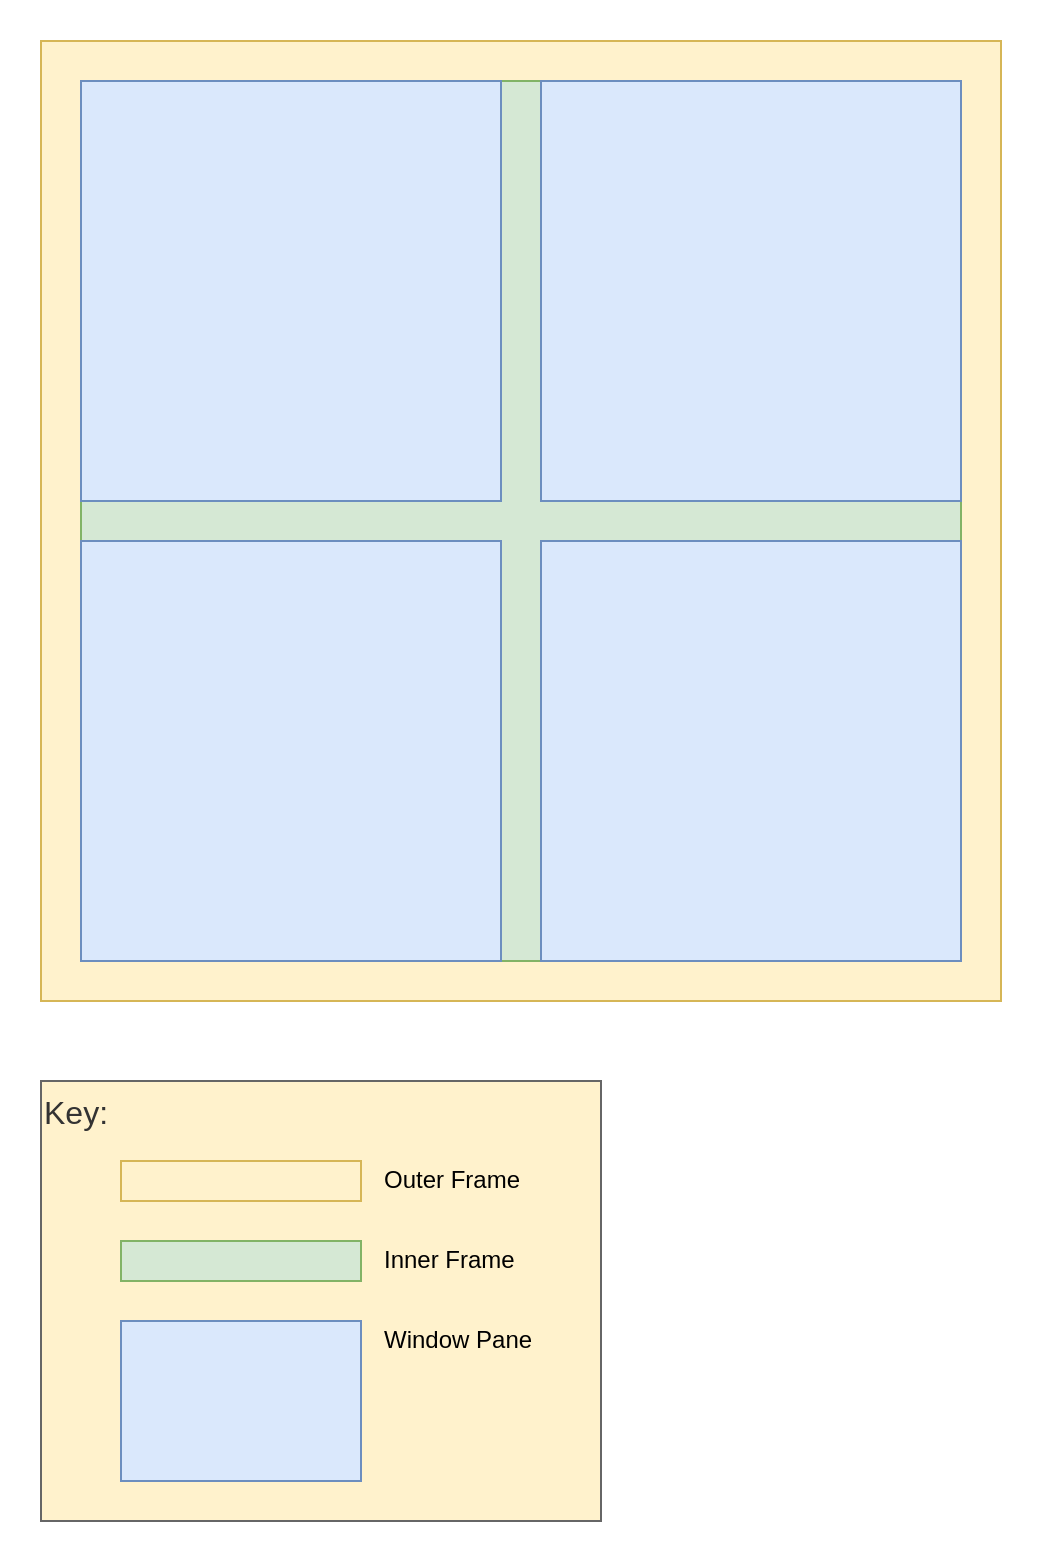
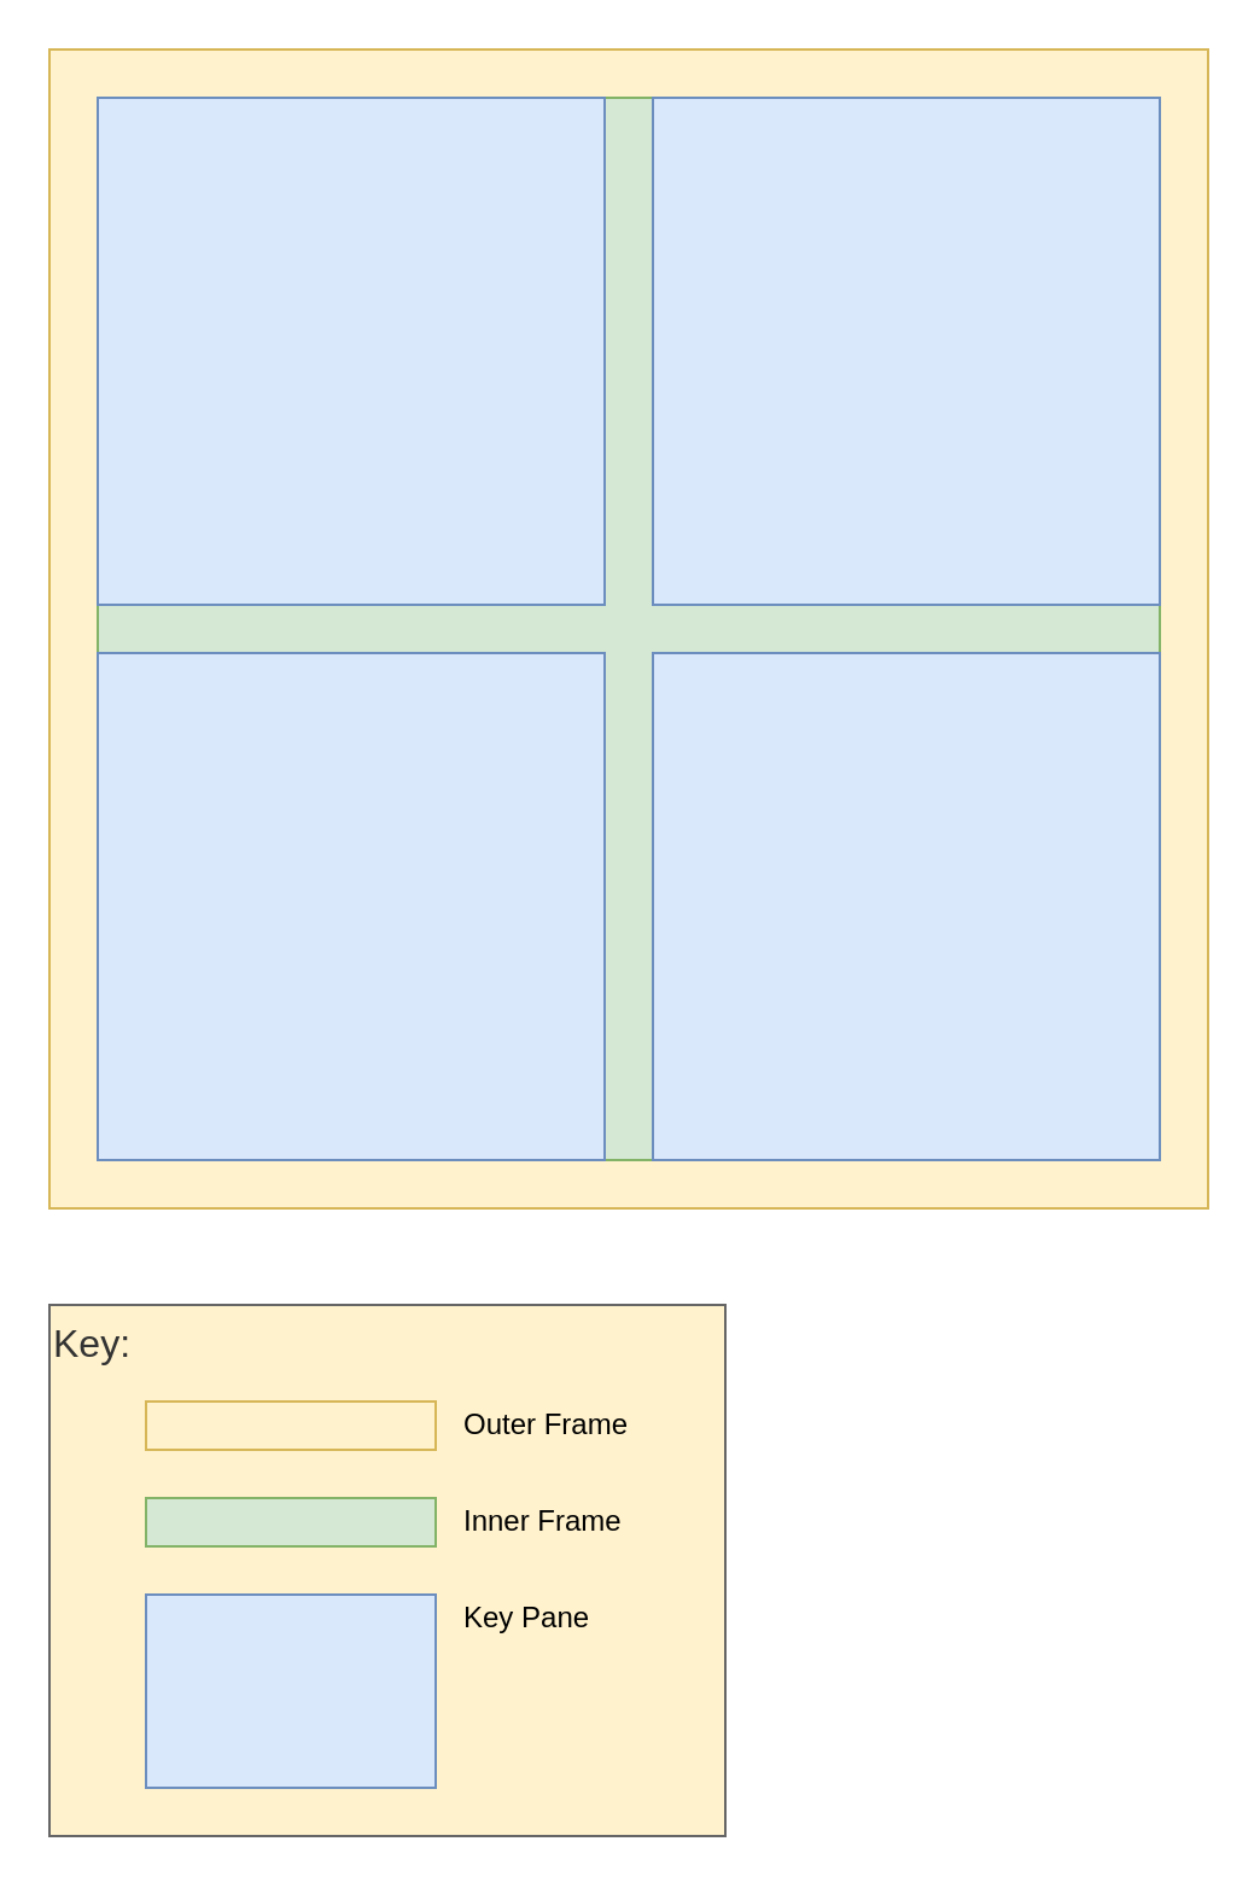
  <mxCell id="0" />
  <mxCell id="1" parent="0" />
  <mxCell id="2" value="Key:" style="rounded=0;whiteSpace=wrap;html=1;fillColor=#fff2cc;align=left;verticalAlign=top;fontSize=16;fontColor=#333333;strokeColor=#666666;" vertex="1" parent="1"><mxGeometry x="20" y="540" width="280" height="220" as="geometry" /></mxCell>
  <mxCell id="3" value="" style="rounded=0;whiteSpace=wrap;html=1;fillColor=#fff2cc;strokeColor=#d6b656;" parent="1" vertex="1"><mxGeometry x="20" y="20" width="480" height="480" as="geometry" /></mxCell>
  <mxCell id="4" value="" style="rounded=0;whiteSpace=wrap;html=1;fillColor=#d5e8d4;strokeColor=#82b366;" vertex="1" parent="1"><mxGeometry x="40" y="40" width="440" height="440" as="geometry" /></mxCell>
  <mxCell id="5" value="" style="rounded=0;whiteSpace=wrap;html=1;fillColor=#dae8fc;strokeColor=#6c8ebf;" vertex="1" parent="1"><mxGeometry x="40" y="40" width="210" height="210" as="geometry" /></mxCell>
  <mxCell id="6" value="" style="rounded=0;whiteSpace=wrap;html=1;fillColor=#dae8fc;strokeColor=#6c8ebf;" vertex="1" parent="1"><mxGeometry x="270" y="40" width="210" height="210" as="geometry" /></mxCell>
  <mxCell id="7" value="" style="rounded=0;whiteSpace=wrap;html=1;fillColor=#dae8fc;strokeColor=#6c8ebf;" vertex="1" parent="1"><mxGeometry x="270" y="270" width="210" height="210" as="geometry" /></mxCell>
  <mxCell id="8" value="" style="rounded=0;whiteSpace=wrap;html=1;fillColor=#dae8fc;strokeColor=#6c8ebf;" vertex="1" parent="1"><mxGeometry x="40" y="270" width="210" height="210" as="geometry" /></mxCell>
  <mxCell id="9" value="" style="rounded=0;whiteSpace=wrap;html=1;fillColor=#fff2cc;strokeColor=#d6b656;" vertex="1" parent="1"><mxGeometry x="60" y="580" width="120" height="20" as="geometry" /></mxCell>
  <mxCell id="10" value="" style="rounded=0;whiteSpace=wrap;html=1;fillColor=#d5e8d4;strokeColor=#82b366;" vertex="1" parent="1"><mxGeometry x="60" y="620" width="120" height="20" as="geometry" /></mxCell>
  <mxCell id="11" value="" style="rounded=0;whiteSpace=wrap;html=1;fillColor=#dae8fc;strokeColor=#6c8ebf;" vertex="1" parent="1"><mxGeometry x="60" y="660" width="120" height="80" as="geometry" /></mxCell>
  <mxCell id="12" value="Outer Frame" style="text;html=1;align=left;verticalAlign=middle;whiteSpace=wrap;rounded=0;" vertex="1" parent="1"><mxGeometry x="190" y="580" width="150" height="20" as="geometry" /></mxCell>
  <mxCell id="13" value="Inner Frame" style="text;html=1;align=left;verticalAlign=middle;whiteSpace=wrap;rounded=0;" vertex="1" parent="1"><mxGeometry x="190" y="620" width="150" height="20" as="geometry" /></mxCell>
- <mxCell id="14" value="Window Pane" style="text;html=1;align=left;verticalAlign=middle;whiteSpace=wrap;rounded=0;" vertex="1" parent="1"><mxGeometry x="190" y="660" width="150" height="20" as="geometry" /></mxCell>
+ <mxCell id="14" value="Key Pane" style="text;html=1;align=left;verticalAlign=middle;whiteSpace=wrap;rounded=0;" vertex="1" parent="1"><mxGeometry x="190" y="660" width="150" height="20" as="geometry" /></mxCell>
